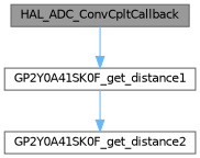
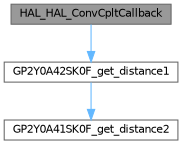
  digraph {
    rankdir=TB
    node [color=grey40 fillcolor=white fontname=Helvetica fontsize=10 shape=box style=filled]
    edge [color=steelblue1 fontname=Helvetica fontsize=10 labelfontname=Helvetica labelfontsize=10 style=solid]
-   n1 [color=gray40 fillcolor=grey60 fontcolor=black height=0.2 label=HAL_ADC_ConvCpltCallback width=0.4]
-   n2 [height=0.2 label=GP2Y0A41SK0F_get_distance1 width=0.4]
+   n1 [color=gray40 fillcolor=grey60 fontcolor=black height=0.2 label=HAL_HAL_ConvCpltCallback width=0.4]
+   n2 [height=0.2 label=GP2Y0A42SK0F_get_distance1 width=0.4]
    n3 [height=0.2 label=GP2Y0A41SK0F_get_distance2 width=0.4]
    n1 -> n2
    n2 -> n3
  }
